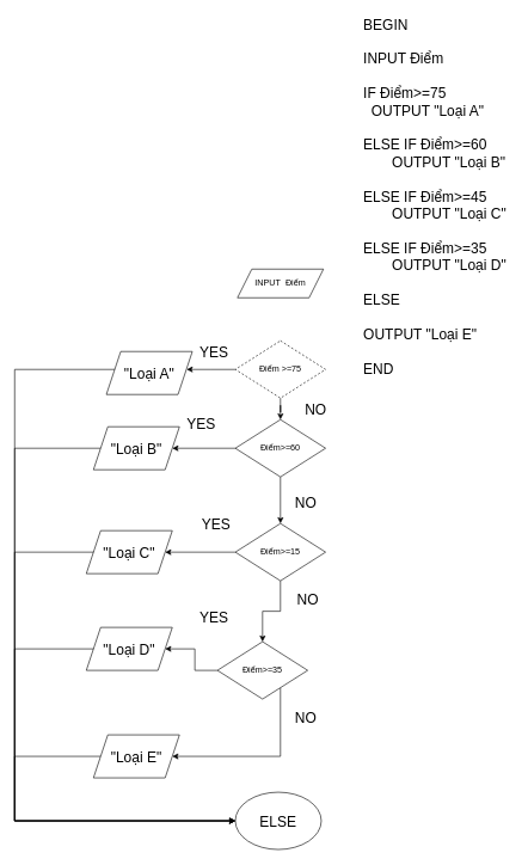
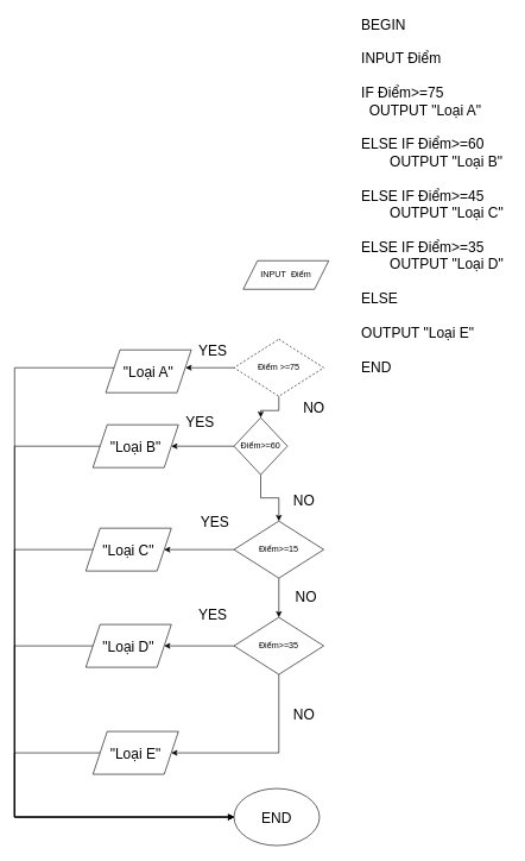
  <mxCell id="0" />
  <mxCell id="1" parent="0" />
- <mxCell id="2" value="INPUT&amp;nbsp; Điểm" style="shape=parallelogram;perimeter=parallelogramPerimeter;whiteSpace=wrap;html=1;fixedSize=1;" parent="1" vertex="1"><mxGeometry x="331" y="375" width="120" height="40" as="geometry" /></mxCell>
+ <mxCell id="2" value="INPUT&amp;nbsp; Điểm" style="shape=parallelogram;perimeter=parallelogramPerimeter;whiteSpace=wrap;html=1;fixedSize=1;" parent="1" vertex="1"><mxGeometry x="341" y="365" width="120" height="40" as="geometry" /></mxCell>
  <mxCell id="3" style="edgeStyle=orthogonalEdgeStyle;rounded=0;orthogonalLoop=1;jettySize=auto;html=1;exitX=0;exitY=0.5;exitDx=0;exitDy=0;entryX=1;entryY=0.5;entryDx=0;entryDy=0;fontSize=20;" parent="1" source="5" edge="1"><mxGeometry relative="1" as="geometry"><mxPoint x="260" y="515" as="targetPoint" /></mxGeometry></mxCell>
  <mxCell id="4" style="edgeStyle=orthogonalEdgeStyle;rounded=0;orthogonalLoop=1;jettySize=auto;html=1;fontSize=20;" parent="1" source="5" target="11" edge="1"><mxGeometry relative="1" as="geometry" /></mxCell>
  <mxCell id="5" value="Điểm &amp;gt;=75" style="rhombus;whiteSpace=wrap;html=1;dashed=1;" parent="1" vertex="1"><mxGeometry x="328" y="475" width="126" height="80" as="geometry" /></mxCell>
  <mxCell id="6" value="" style="edgeStyle=orthogonalEdgeStyle;rounded=0;orthogonalLoop=1;jettySize=auto;html=1;fontSize=20;" parent="1" source="8" target="15" edge="1"><mxGeometry relative="1" as="geometry" /></mxCell>
  <mxCell id="7" style="edgeStyle=orthogonalEdgeStyle;rounded=0;orthogonalLoop=1;jettySize=auto;html=1;entryX=1;entryY=0.5;entryDx=0;entryDy=0;fontSize=20;" parent="1" source="8" target="29" edge="1"><mxGeometry relative="1" as="geometry" /></mxCell>
  <mxCell id="8" value="Điểm&amp;gt;=15" style="rhombus;whiteSpace=wrap;html=1;" parent="1" vertex="1"><mxGeometry x="328" y="730" width="126" height="80" as="geometry" /></mxCell>
  <mxCell id="9" style="edgeStyle=orthogonalEdgeStyle;rounded=0;orthogonalLoop=1;jettySize=auto;html=1;entryX=1;entryY=0.5;entryDx=0;entryDy=0;fontSize=20;" parent="1" source="11" target="28" edge="1"><mxGeometry relative="1" as="geometry"><mxPoint x="260" y="625" as="targetPoint" /></mxGeometry></mxCell>
  <mxCell id="10" value="" style="edgeStyle=orthogonalEdgeStyle;rounded=0;orthogonalLoop=1;jettySize=auto;html=1;fontSize=20;" parent="1" source="11" target="8" edge="1"><mxGeometry relative="1" as="geometry" /></mxCell>
- <mxCell id="11" value="Điểm&amp;gt;=60" style="rhombus;whiteSpace=wrap;html=1;" parent="1" vertex="1"><mxGeometry x="328" y="585" width="126" height="80" as="geometry" /></mxCell>
+ <mxCell id="11" value="Điểm&amp;gt;=60" style="rhombus;whiteSpace=wrap;html=1;" parent="1" vertex="1"><mxGeometry x="328" y="585" width="75" height="80" as="geometry" /></mxCell>
  <mxCell id="12" style="edgeStyle=orthogonalEdgeStyle;rounded=0;orthogonalLoop=1;jettySize=auto;html=1;entryX=0;entryY=0.5;entryDx=0;entryDy=0;fontSize=20;" parent="1" edge="1"><mxGeometry relative="1" as="geometry"><mxPoint x="140" y="1055" as="sourcePoint" /><mxPoint x="328" y="1145" as="targetPoint" /><Array as="points"><mxPoint x="20" y="1055" /><mxPoint x="20" y="1145" /></Array></mxGeometry></mxCell>
  <mxCell id="13" style="edgeStyle=orthogonalEdgeStyle;rounded=0;orthogonalLoop=1;jettySize=auto;html=1;entryX=1;entryY=0.5;entryDx=0;entryDy=0;fontSize=20;" parent="1" source="15" target="30" edge="1"><mxGeometry relative="1" as="geometry" /></mxCell>
  <mxCell id="14" style="edgeStyle=orthogonalEdgeStyle;rounded=0;orthogonalLoop=1;jettySize=auto;html=1;entryX=1;entryY=0.5;entryDx=0;entryDy=0;fontSize=20;" parent="1" source="15" target="31" edge="1"><mxGeometry relative="1" as="geometry"><Array as="points"><mxPoint x="391" y="905" /><mxPoint x="391" y="1055" /></Array></mxGeometry></mxCell>
- <mxCell id="15" value="Điểm&amp;gt;=35" style="rhombus;whiteSpace=wrap;html=1;" parent="1" vertex="1"><mxGeometry x="303" y="895" width="126" height="80" as="geometry" /></mxCell>
+ <mxCell id="15" value="Điểm&amp;gt;=35" style="rhombus;whiteSpace=wrap;html=1;" parent="1" vertex="1"><mxGeometry x="328" y="865" width="126" height="80" as="geometry" /></mxCell>
  <mxCell id="16" style="edgeStyle=orthogonalEdgeStyle;rounded=0;orthogonalLoop=1;jettySize=auto;html=1;entryX=0;entryY=0.5;entryDx=0;entryDy=0;fontSize=20;" parent="1" edge="1"><mxGeometry relative="1" as="geometry"><mxPoint x="161" y="515" as="sourcePoint" /><mxPoint x="328" y="1145" as="targetPoint" /><Array as="points"><mxPoint x="20" y="515" /><mxPoint x="20" y="1145" /></Array></mxGeometry></mxCell>
  <mxCell id="17" style="edgeStyle=orthogonalEdgeStyle;rounded=0;orthogonalLoop=1;jettySize=auto;html=1;entryX=0;entryY=0.5;entryDx=0;entryDy=0;fontSize=20;" parent="1" edge="1"><mxGeometry relative="1" as="geometry"><mxPoint x="140" y="625" as="sourcePoint" /><mxPoint x="328" y="1145" as="targetPoint" /><Array as="points"><mxPoint x="20" y="625" /><mxPoint x="20" y="1145" /></Array></mxGeometry></mxCell>
  <mxCell id="18" style="edgeStyle=orthogonalEdgeStyle;rounded=0;orthogonalLoop=1;jettySize=auto;html=1;entryX=0;entryY=0.5;entryDx=0;entryDy=0;fontSize=20;" parent="1" edge="1"><mxGeometry relative="1" as="geometry"><mxPoint x="140" y="770" as="sourcePoint" /><mxPoint x="328" y="1145" as="targetPoint" /><Array as="points"><mxPoint x="20" y="770" /><mxPoint x="20" y="1145" /></Array></mxGeometry></mxCell>
  <mxCell id="19" style="edgeStyle=orthogonalEdgeStyle;rounded=0;orthogonalLoop=1;jettySize=auto;html=1;entryX=0;entryY=0.5;entryDx=0;entryDy=0;fontSize=20;" parent="1" edge="1"><mxGeometry relative="1" as="geometry"><mxPoint x="140" y="905" as="sourcePoint" /><mxPoint x="328" y="1145" as="targetPoint" /><Array as="points"><mxPoint x="20" y="905" /><mxPoint x="20" y="1145" /></Array></mxGeometry></mxCell>
  <mxCell id="20" value="YES" style="text;html=1;resizable=0;autosize=1;align=center;verticalAlign=middle;points=[];fillColor=none;strokeColor=none;rounded=0;fontSize=20;" parent="1" vertex="1"><mxGeometry x="268" y="475" width="60" height="30" as="geometry" /></mxCell>
  <mxCell id="21" value="YES" style="text;html=1;resizable=0;autosize=1;align=center;verticalAlign=middle;points=[];fillColor=none;strokeColor=none;rounded=0;fontSize=20;" parent="1" vertex="1"><mxGeometry x="250" y="575" width="60" height="30" as="geometry" /></mxCell>
  <mxCell id="22" value="YES" style="text;html=1;resizable=0;autosize=1;align=center;verticalAlign=middle;points=[];fillColor=none;strokeColor=none;rounded=0;fontSize=20;" parent="1" vertex="1"><mxGeometry x="271" y="715" width="60" height="30" as="geometry" /></mxCell>
  <mxCell id="23" value="YES" style="text;html=1;resizable=0;autosize=1;align=center;verticalAlign=middle;points=[];fillColor=none;strokeColor=none;rounded=0;fontSize=20;" parent="1" vertex="1"><mxGeometry x="268" y="845" width="60" height="30" as="geometry" /></mxCell>
  <mxCell id="24" value="NO" style="text;html=1;resizable=0;autosize=1;align=center;verticalAlign=middle;points=[];fillColor=none;strokeColor=none;rounded=0;fontSize=20;" parent="1" vertex="1"><mxGeometry x="415" y="555" width="50" height="30" as="geometry" /></mxCell>
  <mxCell id="25" value="NO" style="text;html=1;resizable=0;autosize=1;align=center;verticalAlign=middle;points=[];fillColor=none;strokeColor=none;rounded=0;fontSize=20;" parent="1" vertex="1"><mxGeometry x="401" y="685" width="50" height="30" as="geometry" /></mxCell>
  <mxCell id="26" value="NO" style="text;html=1;resizable=0;autosize=1;align=center;verticalAlign=middle;points=[];fillColor=none;strokeColor=none;rounded=0;fontSize=20;" parent="1" vertex="1"><mxGeometry x="404" y="819.5" width="50" height="30" as="geometry" /></mxCell>
  <mxCell id="27" value="NO" style="text;html=1;resizable=0;autosize=1;align=center;verticalAlign=middle;points=[];fillColor=none;strokeColor=none;rounded=0;fontSize=20;" parent="1" vertex="1"><mxGeometry x="401" y="985" width="50" height="30" as="geometry" /></mxCell>
  <mxCell id="28" value="&quot;Loại B&quot;" style="shape=parallelogram;perimeter=parallelogramPerimeter;whiteSpace=wrap;html=1;fixedSize=1;fontSize=20;" parent="1" vertex="1"><mxGeometry x="130" y="595" width="120" height="60" as="geometry" /></mxCell>
  <mxCell id="29" value="&quot;Loại C&quot;" style="shape=parallelogram;perimeter=parallelogramPerimeter;whiteSpace=wrap;html=1;fixedSize=1;fontSize=20;" parent="1" vertex="1"><mxGeometry x="120" y="740" width="120" height="60" as="geometry" /></mxCell>
  <mxCell id="30" value="&quot;Loại D&quot;" style="shape=parallelogram;perimeter=parallelogramPerimeter;whiteSpace=wrap;html=1;fixedSize=1;fontSize=20;" parent="1" vertex="1"><mxGeometry x="120" y="875" width="120" height="60" as="geometry" /></mxCell>
  <mxCell id="31" value="&quot;Loại E&quot;" style="shape=parallelogram;perimeter=parallelogramPerimeter;whiteSpace=wrap;html=1;fixedSize=1;fontSize=20;" parent="1" vertex="1"><mxGeometry x="130" y="1025" width="120" height="60" as="geometry" /></mxCell>
  <mxCell id="32" value="BEGIN&lt;br&gt;&lt;br&gt;INPUT Điểm&lt;br&gt;&lt;br&gt;IF Điểm&amp;gt;=75&lt;br&gt;&amp;nbsp;&amp;nbsp;&lt;span&gt;OUTPUT &quot;Loại A&quot;&lt;/span&gt;&lt;br&gt;&lt;br&gt;ELSE IF Điểm&amp;gt;=60&lt;br&gt;&lt;blockquote style=&quot;margin: 0 0 0 40px ; border: none ; padding: 0px&quot;&gt;OUTPUT &quot;Loại B&quot;&lt;/blockquote&gt;&lt;blockquote style=&quot;margin: 0 0 0 40px ; border: none ; padding: 0px&quot;&gt;&lt;br&gt;&lt;/blockquote&gt;ELSE IF Điểm&amp;gt;=45&lt;br&gt;&lt;blockquote style=&quot;margin: 0px 0px 0px 40px ; border: none ; padding: 0px&quot;&gt;OUTPUT &quot;Loại C&quot;&lt;/blockquote&gt;&lt;br&gt;ELSE IF Điểm&amp;gt;=35&lt;br&gt;&lt;blockquote style=&quot;margin: 0px 0px 0px 40px ; border: none ; padding: 0px&quot;&gt;OUTPUT &quot;Loại D&quot;&lt;/blockquote&gt;&lt;br&gt;ELSE&amp;nbsp;&amp;nbsp;&lt;br&gt;&lt;span&gt;&lt;br&gt;OUTPUT &quot;Loại E&quot;&lt;br&gt;&lt;/span&gt;&lt;br&gt;END&lt;br&gt;&lt;blockquote style=&quot;margin: 0px 0px 0px 40px ; border: none ; padding: 0px&quot;&gt;&lt;br&gt;&lt;/blockquote&gt;" style="text;html=1;resizable=0;autosize=1;align=left;verticalAlign=middle;points=[];fillColor=none;strokeColor=none;rounded=0;fontSize=20;" parent="1" vertex="1"><mxGeometry x="505" y="20" width="210" height="530" as="geometry" /></mxCell>
- <mxCell id="33" value="ELSE" style="ellipse;whiteSpace=wrap;html=1;fontSize=20;" parent="1" vertex="1"><mxGeometry x="328" y="1105" width="120" height="80" as="geometry" /></mxCell>
+ <mxCell id="33" value="END" style="ellipse;whiteSpace=wrap;html=1;fontSize=20;" parent="1" vertex="1"><mxGeometry x="328" y="1105" width="120" height="80" as="geometry" /></mxCell>
  <mxCell id="34" value="&quot;Loại A&quot;" style="shape=parallelogram;perimeter=parallelogramPerimeter;whiteSpace=wrap;html=1;fixedSize=1;fontSize=20;" vertex="1" parent="1"><mxGeometry x="148" y="490" width="120" height="60" as="geometry" /></mxCell>
